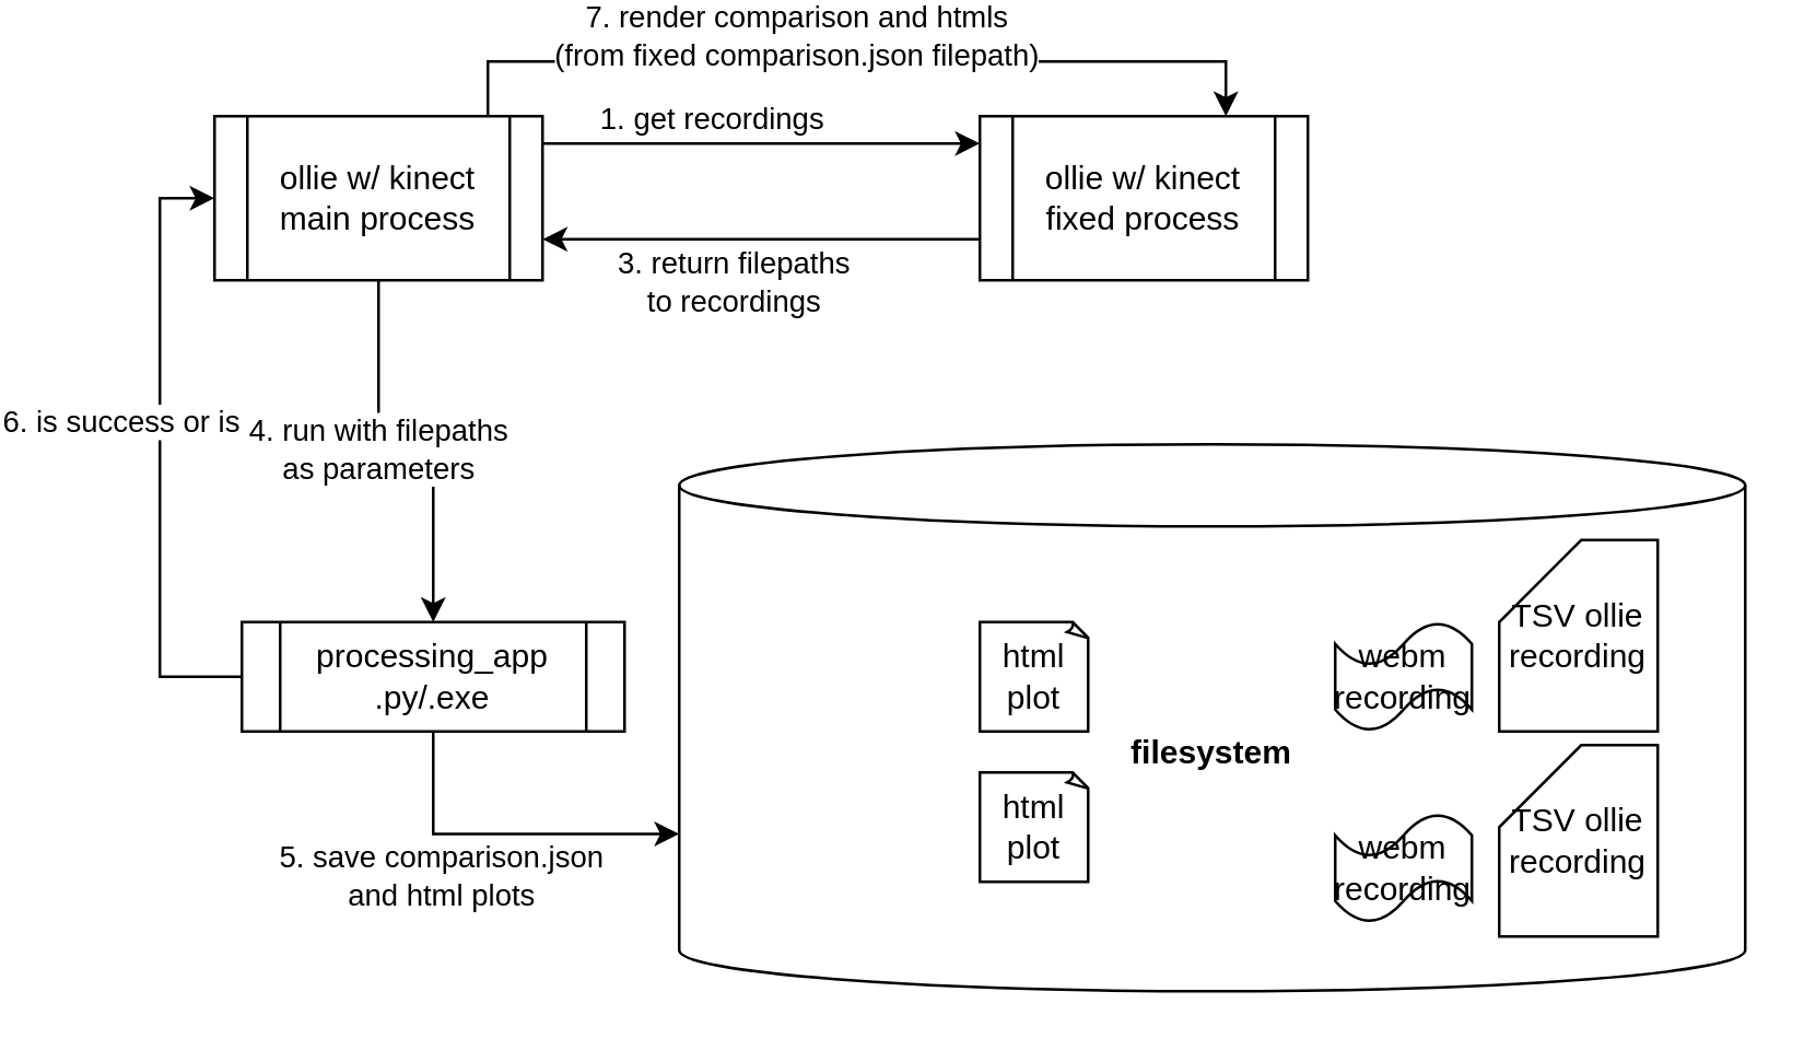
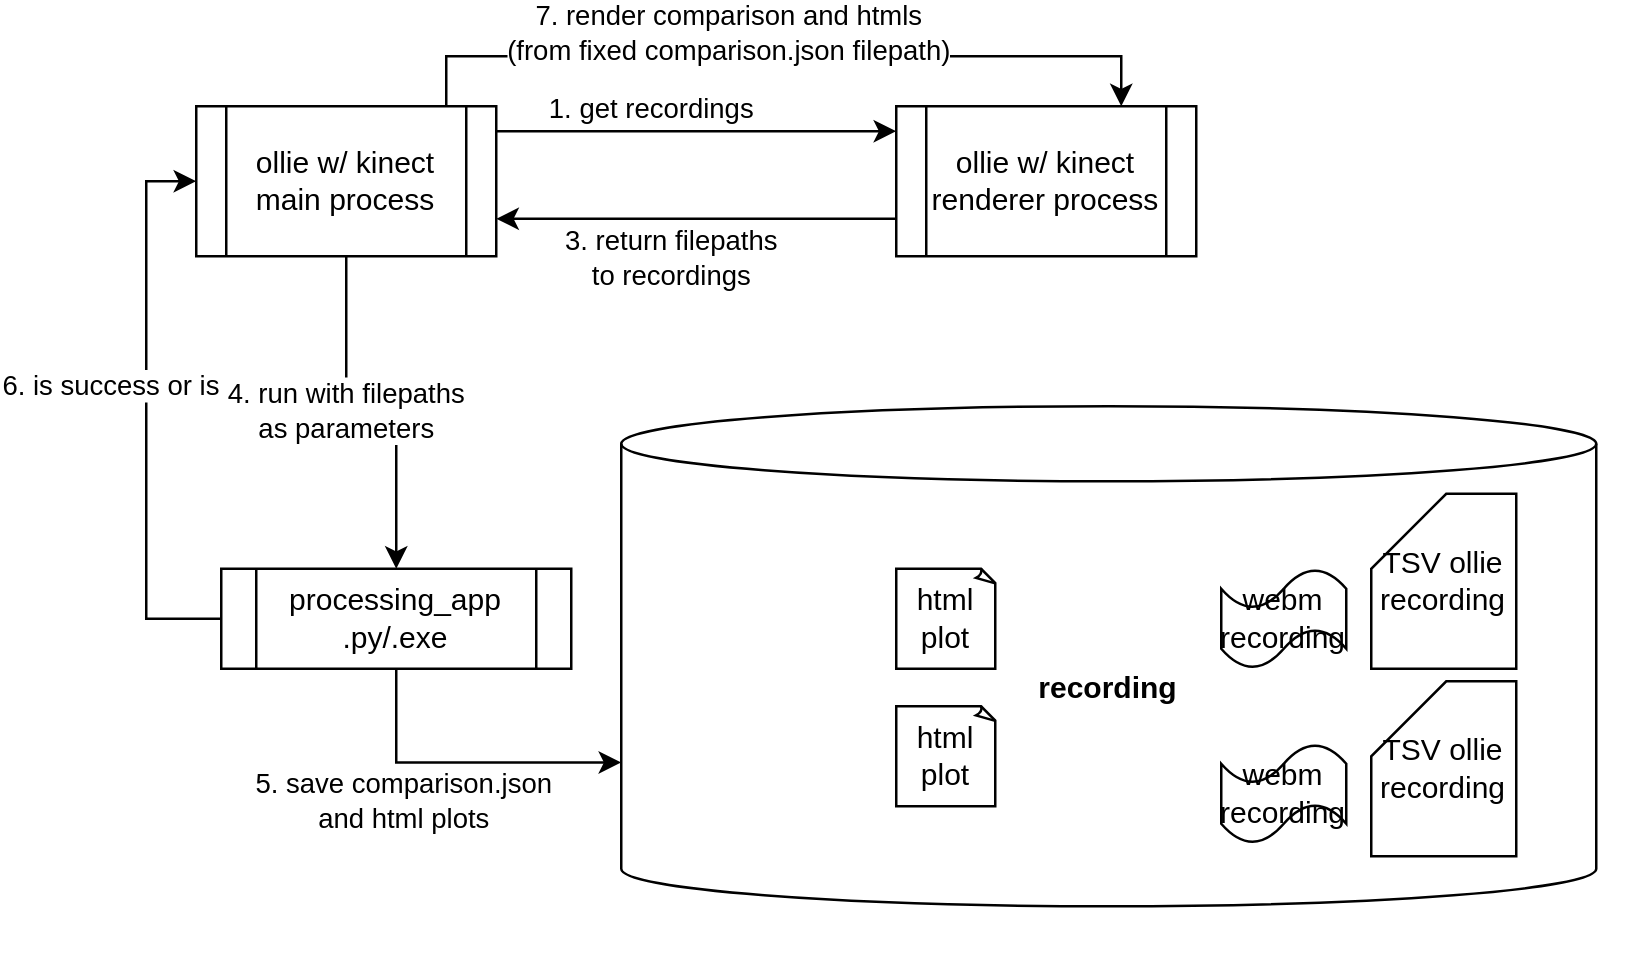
  <mxCell id="0" />
  <mxCell id="1" parent="0" />
- <mxCell id="2" value="&lt;b&gt;filesystem&lt;/b&gt;" style="shape=cylinder3;whiteSpace=wrap;html=1;boundedLbl=1;backgroundOutline=1;size=15;" vertex="1" parent="1"><mxGeometry x="190" y="160" width="390" height="200" as="geometry" /></mxCell>
+ <mxCell id="2" value="&lt;b&gt;recording&lt;/b&gt;" style="shape=cylinder3;whiteSpace=wrap;html=1;boundedLbl=1;backgroundOutline=1;size=15;" vertex="1" parent="1"><mxGeometry x="190" y="160" width="390" height="200" as="geometry" /></mxCell>
  <mxCell id="3" value="TSV ollie recording" style="shape=card;whiteSpace=wrap;html=1;" vertex="1" parent="1"><mxGeometry x="490" y="270" width="58" height="70" as="geometry" /></mxCell>
  <mxCell id="4" style="edgeStyle=orthogonalEdgeStyle;rounded=0;orthogonalLoop=1;jettySize=auto;html=1;exitX=0;exitY=0.5;exitDx=0;exitDy=0;entryX=0;entryY=0.5;entryDx=0;entryDy=0;" edge="1" parent="1" source="6" target="13"><mxGeometry relative="1" as="geometry" /></mxCell>
  <mxCell id="5" value="6. is success or is error" style="edgeLabel;html=1;align=center;verticalAlign=middle;resizable=0;points=[];" vertex="1" connectable="0" parent="4"><mxGeometry x="0.099" y="2" relative="1" as="geometry"><mxPoint as="offset" /></mxGeometry></mxCell>
  <mxCell id="6" value="processing_app&lt;br&gt;.py/.exe" style="shape=process;whiteSpace=wrap;html=1;backgroundOutline=1;" vertex="1" parent="1"><mxGeometry x="30" y="225" width="140" height="40" as="geometry" /></mxCell>
  <mxCell id="7" value="" style="edgeStyle=orthogonalEdgeStyle;rounded=0;orthogonalLoop=1;jettySize=auto;html=1;" edge="1" parent="1" source="13" target="19"><mxGeometry relative="1" as="geometry"><Array as="points"><mxPoint x="260" y="50" /><mxPoint x="260" y="50" /></Array></mxGeometry></mxCell>
  <mxCell id="8" value="1. get recordings" style="edgeLabel;html=1;align=center;verticalAlign=middle;resizable=0;points=[];" vertex="1" connectable="0" parent="7"><mxGeometry x="-0.415" relative="1" as="geometry"><mxPoint x="14" y="-10" as="offset" /></mxGeometry></mxCell>
  <mxCell id="9" style="edgeStyle=orthogonalEdgeStyle;rounded=0;orthogonalLoop=1;jettySize=auto;html=1;exitX=0.5;exitY=1;exitDx=0;exitDy=0;entryX=0.5;entryY=0;entryDx=0;entryDy=0;" edge="1" parent="1" source="13" target="6"><mxGeometry relative="1" as="geometry" /></mxCell>
  <mxCell id="10" value="4. run with filepaths &lt;br&gt;as parameters" style="edgeLabel;html=1;align=center;verticalAlign=middle;resizable=0;points=[];" vertex="1" connectable="0" parent="9"><mxGeometry x="-0.159" y="-1" relative="1" as="geometry"><mxPoint as="offset" /></mxGeometry></mxCell>
  <mxCell id="11" style="edgeStyle=orthogonalEdgeStyle;rounded=0;orthogonalLoop=1;jettySize=auto;html=1;exitX=0.25;exitY=0;exitDx=0;exitDy=0;entryX=0.75;entryY=0;entryDx=0;entryDy=0;" edge="1" parent="1" source="13" target="19"><mxGeometry relative="1" as="geometry"><Array as="points"><mxPoint x="120" y="20" /><mxPoint x="390" y="20" /></Array></mxGeometry></mxCell>
  <mxCell id="12" value="7. render comparison and htmls &lt;br&gt;(from fixed comparison.json filepath)" style="edgeLabel;html=1;align=center;verticalAlign=middle;resizable=0;points=[];" vertex="1" connectable="0" parent="11"><mxGeometry x="0.234" y="-2" relative="1" as="geometry"><mxPoint x="-32" y="-12" as="offset" /></mxGeometry></mxCell>
  <mxCell id="13" value="ollie w/ kinect&lt;br&gt;main process" style="shape=process;whiteSpace=wrap;html=1;backgroundOutline=1;" vertex="1" parent="1"><mxGeometry x="20" y="40" width="120" height="60" as="geometry" /></mxCell>
  <mxCell id="14" value="TSV ollie recording" style="shape=card;whiteSpace=wrap;html=1;" vertex="1" parent="1"><mxGeometry x="490" y="195" width="58" height="70" as="geometry" /></mxCell>
  <mxCell id="15" value="html plot" style="whiteSpace=wrap;html=1;shape=mxgraph.basic.document" vertex="1" parent="1"><mxGeometry x="300" y="225" width="40" height="40" as="geometry" /></mxCell>
  <mxCell id="16" value="html plot" style="whiteSpace=wrap;html=1;shape=mxgraph.basic.document" vertex="1" parent="1"><mxGeometry x="300" y="280" width="40" height="40" as="geometry" /></mxCell>
  <mxCell id="17" style="edgeStyle=orthogonalEdgeStyle;rounded=0;orthogonalLoop=1;jettySize=auto;html=1;exitX=0;exitY=0.75;exitDx=0;exitDy=0;entryX=1;entryY=0.75;entryDx=0;entryDy=0;" edge="1" parent="1" source="19" target="13"><mxGeometry relative="1" as="geometry" /></mxCell>
  <mxCell id="18" value="3. return filepaths &lt;br&gt;to recordings" style="edgeLabel;html=1;align=center;verticalAlign=middle;resizable=0;points=[];" vertex="1" connectable="0" parent="17"><mxGeometry x="0.158" y="-1" relative="1" as="geometry"><mxPoint x="2" y="16" as="offset" /></mxGeometry></mxCell>
- <mxCell id="19" value="ollie w/ kinect&lt;br&gt;fixed process" style="shape=process;whiteSpace=wrap;html=1;backgroundOutline=1;" vertex="1" parent="1"><mxGeometry x="300" y="40" width="120" height="60" as="geometry" /></mxCell>
+ <mxCell id="19" value="ollie w/ kinect&lt;br&gt;renderer process" style="shape=process;whiteSpace=wrap;html=1;backgroundOutline=1;" vertex="1" parent="1"><mxGeometry x="300" y="40" width="120" height="60" as="geometry" /></mxCell>
  <mxCell id="20" value="webm recording" style="shape=tape;whiteSpace=wrap;html=1;" vertex="1" parent="1"><mxGeometry x="430" y="225" width="50" height="40" as="geometry" /></mxCell>
  <mxCell id="21" value="webm recording" style="shape=tape;whiteSpace=wrap;html=1;" vertex="1" parent="1"><mxGeometry x="430" y="295" width="50" height="40" as="geometry" /></mxCell>
  <mxCell id="22" style="edgeStyle=orthogonalEdgeStyle;rounded=0;orthogonalLoop=1;jettySize=auto;html=1;exitX=0.5;exitY=1;exitDx=0;exitDy=0;entryX=0;entryY=0;entryDx=0;entryDy=142.5;entryPerimeter=0;" edge="1" parent="1" source="6" target="2"><mxGeometry relative="1" as="geometry" /></mxCell>
  <mxCell id="23" value="5. save comparison.json &lt;br&gt;and html plots" style="edgeLabel;html=1;align=center;verticalAlign=middle;resizable=0;points=[];" vertex="1" connectable="0" parent="22"><mxGeometry x="0.447" y="-2" relative="1" as="geometry"><mxPoint x="-52" y="13" as="offset" /></mxGeometry></mxCell>
